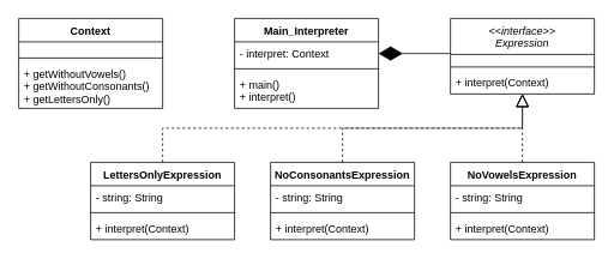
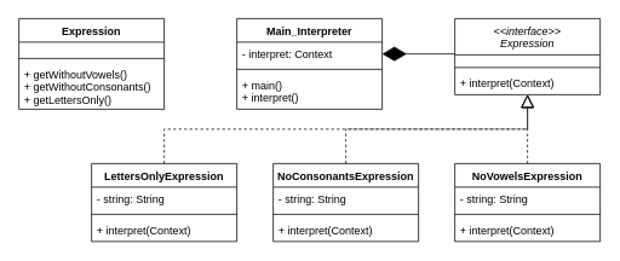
  <mxCell id="0" />
  <mxCell id="1" parent="0" />
  <mxCell id="2" value="&lt;&lt;interface&gt;&gt;&#10;Expression" style="swimlane;fontStyle=2;align=center;verticalAlign=top;childLayout=stackLayout;horizontal=1;startSize=40;horizontalStack=0;resizeParent=1;resizeParentMax=0;resizeLast=0;collapsible=1;marginBottom=0;" vertex="1" parent="1"><mxGeometry x="500" y="20" width="160" height="84" as="geometry" /></mxCell>
  <mxCell id="3" value=" " style="text;strokeColor=none;fillColor=none;align=left;verticalAlign=top;spacingLeft=4;spacingRight=4;overflow=hidden;rotatable=0;points=[[0,0.5],[1,0.5]];portConstraint=eastwest;" vertex="1" parent="2"><mxGeometry y="40" width="160" height="10" as="geometry" /></mxCell>
  <mxCell id="4" value="" style="line;strokeWidth=1;fillColor=none;align=left;verticalAlign=middle;spacingTop=-1;spacingLeft=3;spacingRight=3;rotatable=0;labelPosition=right;points=[];portConstraint=eastwest;" vertex="1" parent="2"><mxGeometry y="50" width="160" height="8" as="geometry" /></mxCell>
  <mxCell id="5" value="+ interpret(Context)" style="text;strokeColor=none;fillColor=none;align=left;verticalAlign=top;spacingLeft=4;spacingRight=4;overflow=hidden;rotatable=0;points=[[0,0.5],[1,0.5]];portConstraint=eastwest;" vertex="1" parent="2"><mxGeometry y="58" width="160" height="26" as="geometry" /></mxCell>
  <mxCell id="6" value="LettersOnlyExpression" style="swimlane;fontStyle=1;align=center;verticalAlign=top;childLayout=stackLayout;horizontal=1;startSize=26;horizontalStack=0;resizeParent=1;resizeParentMax=0;resizeLast=0;collapsible=1;marginBottom=0;" vertex="1" parent="1"><mxGeometry x="100" y="180" width="160" height="86" as="geometry" /></mxCell>
  <mxCell id="7" value="- string: String" style="text;strokeColor=none;fillColor=none;align=left;verticalAlign=top;spacingLeft=4;spacingRight=4;overflow=hidden;rotatable=0;points=[[0,0.5],[1,0.5]];portConstraint=eastwest;" vertex="1" parent="6"><mxGeometry y="26" width="160" height="26" as="geometry" /></mxCell>
  <mxCell id="8" value="" style="line;strokeWidth=1;fillColor=none;align=left;verticalAlign=middle;spacingTop=-1;spacingLeft=3;spacingRight=3;rotatable=0;labelPosition=right;points=[];portConstraint=eastwest;" vertex="1" parent="6"><mxGeometry y="52" width="160" height="8" as="geometry" /></mxCell>
  <mxCell id="9" value="+ interpret(Context)" style="text;strokeColor=none;fillColor=none;align=left;verticalAlign=top;spacingLeft=4;spacingRight=4;overflow=hidden;rotatable=0;points=[[0,0.5],[1,0.5]];portConstraint=eastwest;" vertex="1" parent="6"><mxGeometry y="60" width="160" height="26" as="geometry" /></mxCell>
  <mxCell id="10" value="NoConsonantsExpression" style="swimlane;fontStyle=1;align=center;verticalAlign=top;childLayout=stackLayout;horizontal=1;startSize=26;horizontalStack=0;resizeParent=1;resizeParentMax=0;resizeLast=0;collapsible=1;marginBottom=0;" vertex="1" parent="1"><mxGeometry x="300" y="180" width="160" height="86" as="geometry" /></mxCell>
  <mxCell id="11" value="- string: String" style="text;strokeColor=none;fillColor=none;align=left;verticalAlign=top;spacingLeft=4;spacingRight=4;overflow=hidden;rotatable=0;points=[[0,0.5],[1,0.5]];portConstraint=eastwest;" vertex="1" parent="10"><mxGeometry y="26" width="160" height="26" as="geometry" /></mxCell>
  <mxCell id="12" value="" style="line;strokeWidth=1;fillColor=none;align=left;verticalAlign=middle;spacingTop=-1;spacingLeft=3;spacingRight=3;rotatable=0;labelPosition=right;points=[];portConstraint=eastwest;" vertex="1" parent="10"><mxGeometry y="52" width="160" height="8" as="geometry" /></mxCell>
  <mxCell id="13" value="+ interpret(Context)" style="text;strokeColor=none;fillColor=none;align=left;verticalAlign=top;spacingLeft=4;spacingRight=4;overflow=hidden;rotatable=0;points=[[0,0.5],[1,0.5]];portConstraint=eastwest;" vertex="1" parent="10"><mxGeometry y="60" width="160" height="26" as="geometry" /></mxCell>
  <mxCell id="14" value="NoVowelsExpression" style="swimlane;fontStyle=1;align=center;verticalAlign=top;childLayout=stackLayout;horizontal=1;startSize=26;horizontalStack=0;resizeParent=1;resizeParentMax=0;resizeLast=0;collapsible=1;marginBottom=0;" vertex="1" parent="1"><mxGeometry x="500" y="180" width="160" height="86" as="geometry" /></mxCell>
  <mxCell id="15" value="- string: String" style="text;strokeColor=none;fillColor=none;align=left;verticalAlign=top;spacingLeft=4;spacingRight=4;overflow=hidden;rotatable=0;points=[[0,0.5],[1,0.5]];portConstraint=eastwest;" vertex="1" parent="14"><mxGeometry y="26" width="160" height="26" as="geometry" /></mxCell>
  <mxCell id="16" value="" style="line;strokeWidth=1;fillColor=none;align=left;verticalAlign=middle;spacingTop=-1;spacingLeft=3;spacingRight=3;rotatable=0;labelPosition=right;points=[];portConstraint=eastwest;" vertex="1" parent="14"><mxGeometry y="52" width="160" height="8" as="geometry" /></mxCell>
  <mxCell id="17" value="+ interpret(Context)" style="text;strokeColor=none;fillColor=none;align=left;verticalAlign=top;spacingLeft=4;spacingRight=4;overflow=hidden;rotatable=0;points=[[0,0.5],[1,0.5]];portConstraint=eastwest;" vertex="1" parent="14"><mxGeometry y="60" width="160" height="26" as="geometry" /></mxCell>
  <mxCell id="18" value="" style="endArrow=block;dashed=1;endFill=0;endSize=12;html=1;exitX=0.5;exitY=0;exitDx=0;exitDy=0;edgeStyle=elbowEdgeStyle;elbow=vertical;rounded=0;" edge="1" parent="1" source="6" target="5"><mxGeometry width="160" relative="1" as="geometry"><mxPoint x="350" y="250" as="sourcePoint" /><mxPoint x="510" y="250" as="targetPoint" /></mxGeometry></mxCell>
  <mxCell id="19" value="" style="endArrow=block;dashed=1;endFill=0;endSize=12;html=1;exitX=0.5;exitY=0;exitDx=0;exitDy=0;edgeStyle=elbowEdgeStyle;elbow=vertical;rounded=0;" edge="1" parent="1" source="10" target="5"><mxGeometry width="160" relative="1" as="geometry"><mxPoint x="350" y="250" as="sourcePoint" /><mxPoint x="510" y="250" as="targetPoint" /></mxGeometry></mxCell>
  <mxCell id="20" value="" style="endArrow=block;dashed=1;endFill=0;endSize=12;html=1;exitX=0.5;exitY=0;exitDx=0;exitDy=0;edgeStyle=elbowEdgeStyle;elbow=vertical;rounded=0;" edge="1" parent="1" source="14" target="5"><mxGeometry width="160" relative="1" as="geometry"><mxPoint x="350" y="250" as="sourcePoint" /><mxPoint x="510" y="250" as="targetPoint" /></mxGeometry></mxCell>
  <mxCell id="21" value="Main_Interpreter" style="swimlane;fontStyle=1;align=center;verticalAlign=top;childLayout=stackLayout;horizontal=1;startSize=26;horizontalStack=0;resizeParent=1;resizeParentMax=0;resizeLast=0;collapsible=1;marginBottom=0;" vertex="1" parent="1"><mxGeometry x="260" y="20" width="160" height="100" as="geometry" /></mxCell>
  <mxCell id="22" value="- interpret: Context" style="text;strokeColor=none;fillColor=none;align=left;verticalAlign=top;spacingLeft=4;spacingRight=4;overflow=hidden;rotatable=0;points=[[0,0.5],[1,0.5]];portConstraint=eastwest;" vertex="1" parent="21"><mxGeometry y="26" width="160" height="26" as="geometry" /></mxCell>
  <mxCell id="23" value="" style="line;strokeWidth=1;fillColor=none;align=left;verticalAlign=middle;spacingTop=-1;spacingLeft=3;spacingRight=3;rotatable=0;labelPosition=right;points=[];portConstraint=eastwest;" vertex="1" parent="21"><mxGeometry y="52" width="160" height="8" as="geometry" /></mxCell>
  <mxCell id="24" value="+ main()&#10;+ interpret()" style="text;strokeColor=none;fillColor=none;align=left;verticalAlign=top;spacingLeft=4;spacingRight=4;overflow=hidden;rotatable=0;points=[[0,0.5],[1,0.5]];portConstraint=eastwest;" vertex="1" parent="21"><mxGeometry y="60" width="160" height="40" as="geometry" /></mxCell>
- <mxCell id="25" value="Context" style="swimlane;fontStyle=1;align=center;verticalAlign=top;childLayout=stackLayout;horizontal=1;startSize=26;horizontalStack=0;resizeParent=1;resizeParentMax=0;resizeLast=0;collapsible=1;marginBottom=0;" vertex="1" parent="1"><mxGeometry x="20" y="20" width="160" height="100" as="geometry" /></mxCell>
+ <mxCell id="25" value="Expression" style="swimlane;fontStyle=1;align=center;verticalAlign=top;childLayout=stackLayout;horizontal=1;startSize=26;horizontalStack=0;resizeParent=1;resizeParentMax=0;resizeLast=0;collapsible=1;marginBottom=0;" vertex="1" parent="1"><mxGeometry x="20" y="20" width="160" height="100" as="geometry" /></mxCell>
  <mxCell id="26" value=" " style="text;strokeColor=none;fillColor=none;align=left;verticalAlign=top;spacingLeft=4;spacingRight=4;overflow=hidden;rotatable=0;points=[[0,0.5],[1,0.5]];portConstraint=eastwest;" vertex="1" parent="25"><mxGeometry y="26" width="160" height="14" as="geometry" /></mxCell>
  <mxCell id="27" value="" style="line;strokeWidth=1;fillColor=none;align=left;verticalAlign=middle;spacingTop=-1;spacingLeft=3;spacingRight=3;rotatable=0;labelPosition=right;points=[];portConstraint=eastwest;" vertex="1" parent="25"><mxGeometry y="40" width="160" height="8" as="geometry" /></mxCell>
  <mxCell id="28" value="+ getWithoutVowels()&#10;+ getWithoutConsonants()&#10;+ getLettersOnly()" style="text;strokeColor=none;fillColor=none;align=left;verticalAlign=top;spacingLeft=4;spacingRight=4;overflow=hidden;rotatable=0;points=[[0,0.5],[1,0.5]];portConstraint=eastwest;" vertex="1" parent="25"><mxGeometry y="48" width="160" height="52" as="geometry" /></mxCell>
  <mxCell id="29" value="" style="endArrow=diamondThin;endFill=1;endSize=24;html=1;rounded=0;edgeStyle=elbowEdgeStyle;" edge="1" parent="1" source="2" target="22"><mxGeometry width="160" relative="1" as="geometry"><mxPoint x="-230" y="180" as="sourcePoint" /><mxPoint x="60" y="59" as="targetPoint" /><Array as="points"><mxPoint x="470" y="59" /></Array></mxGeometry></mxCell>
